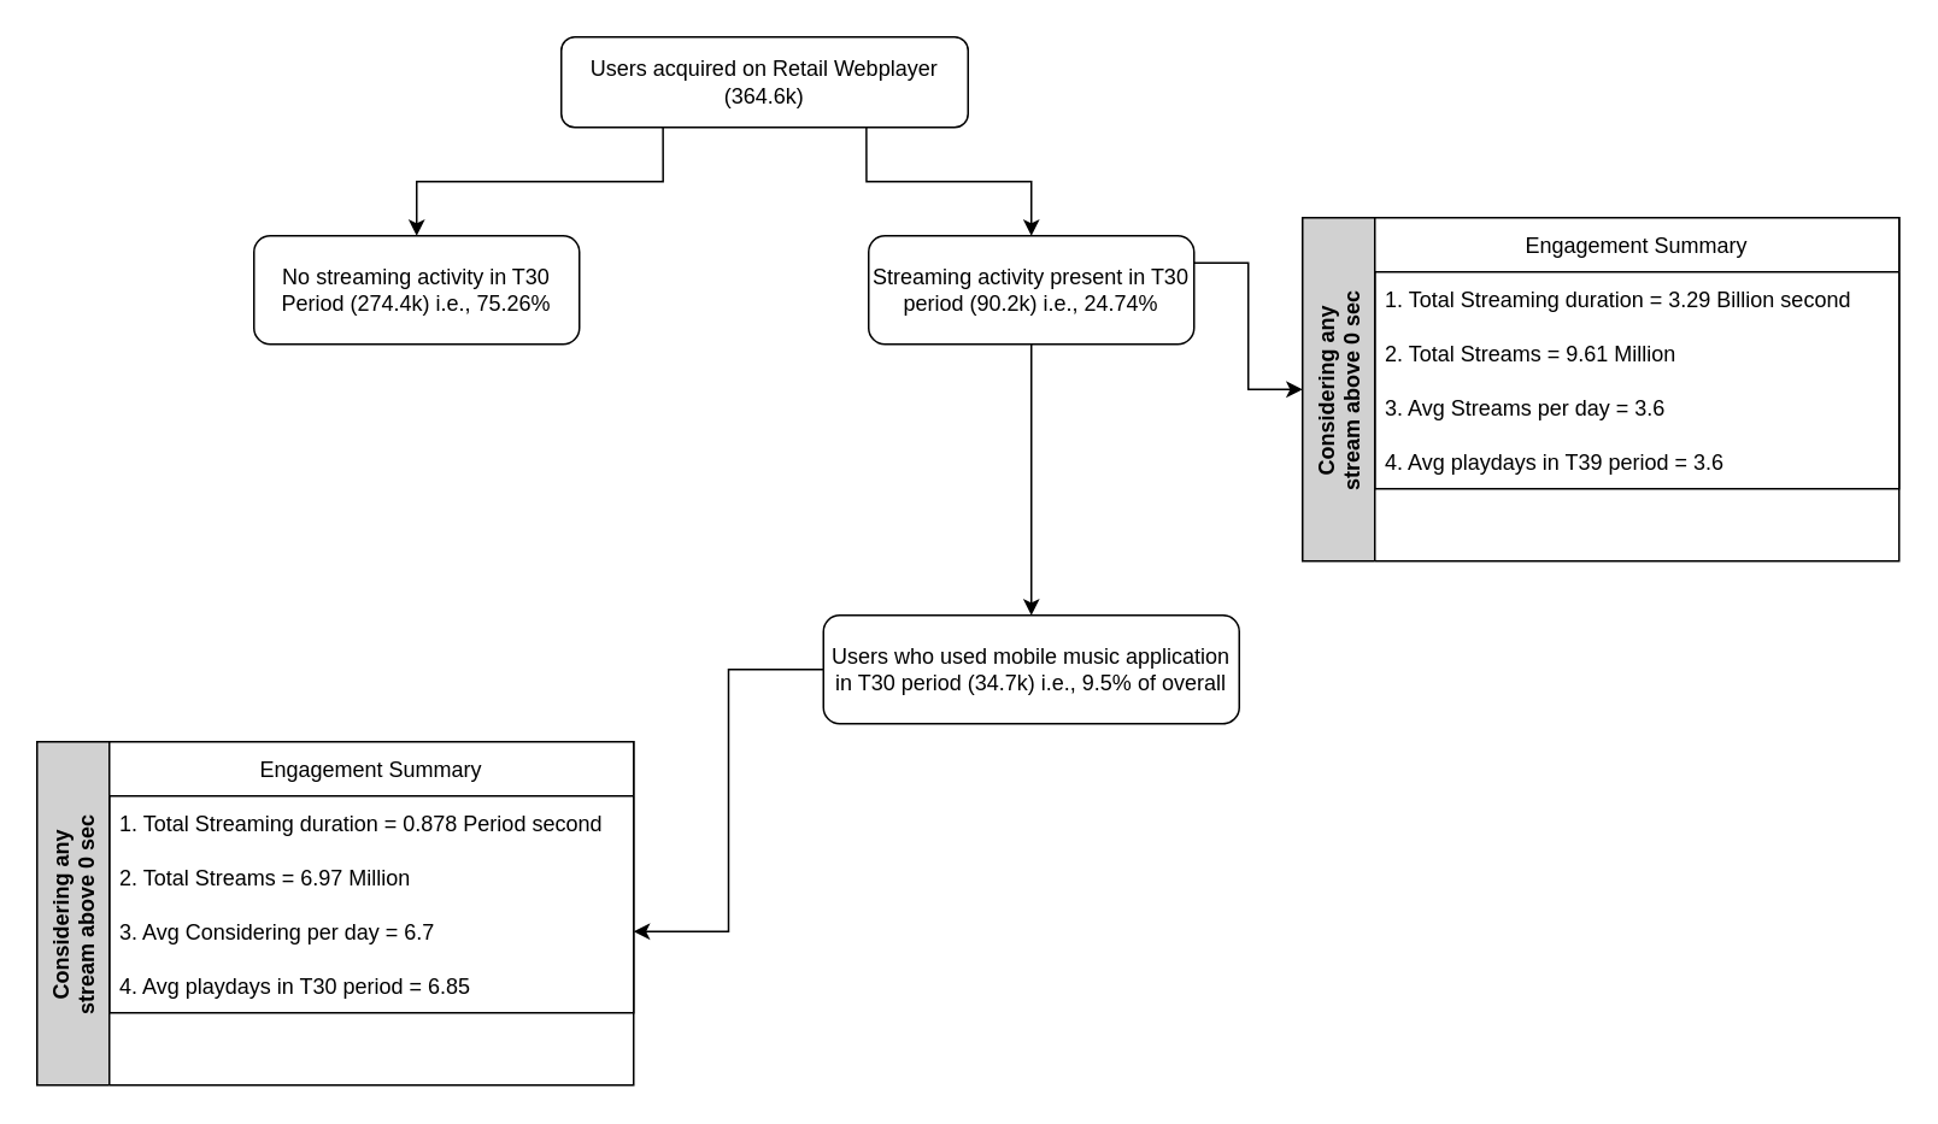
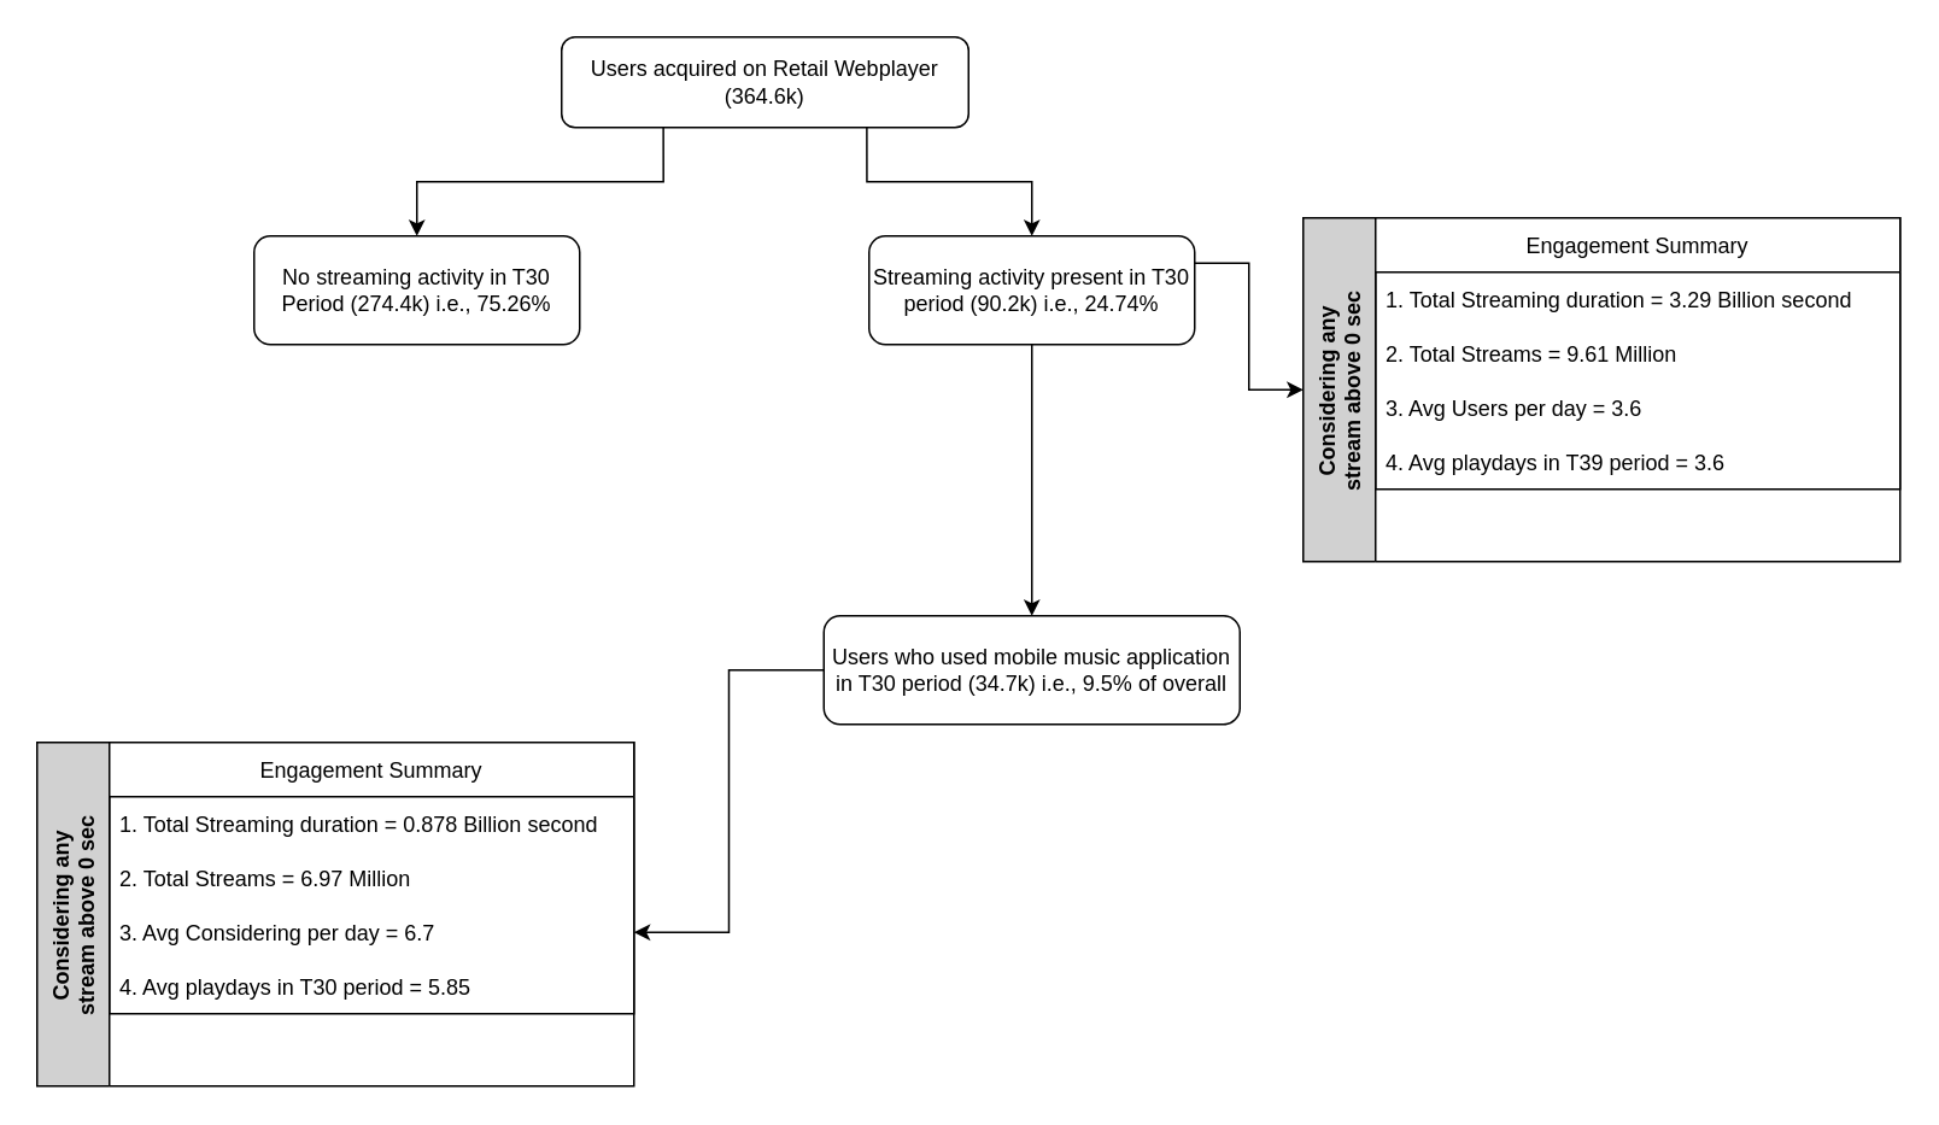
  <mxCell id="0" />
  <mxCell id="1" parent="0" />
  <mxCell id="2" style="edgeStyle=orthogonalEdgeStyle;rounded=0;orthogonalLoop=1;jettySize=auto;html=1;exitX=0.25;exitY=1;exitDx=0;exitDy=0;" edge="1" parent="1" source="4" target="5"><mxGeometry relative="1" as="geometry" /></mxCell>
  <mxCell id="3" style="edgeStyle=orthogonalEdgeStyle;rounded=0;orthogonalLoop=1;jettySize=auto;html=1;exitX=0.75;exitY=1;exitDx=0;exitDy=0;" edge="1" parent="1" source="4" target="8"><mxGeometry relative="1" as="geometry" /></mxCell>
  <mxCell id="4" value="Users acquired on Retail Webplayer (364.6k)" style="rounded=1;whiteSpace=wrap;html=1;" parent="1" vertex="1"><mxGeometry x="310" y="20" width="225" height="50" as="geometry" /></mxCell>
  <mxCell id="5" value="No streaming activity in T30 Period (274.4k) i.e., 75.26%" style="rounded=1;whiteSpace=wrap;html=1;" parent="1" vertex="1"><mxGeometry x="140" y="130" width="180" height="60" as="geometry" /></mxCell>
  <mxCell id="6" style="edgeStyle=orthogonalEdgeStyle;rounded=0;orthogonalLoop=1;jettySize=auto;html=1;exitX=1;exitY=0.25;exitDx=0;exitDy=0;entryX=0;entryY=0.5;entryDx=0;entryDy=0;" edge="1" parent="1" source="8" target="9"><mxGeometry relative="1" as="geometry" /></mxCell>
  <mxCell id="7" style="edgeStyle=orthogonalEdgeStyle;rounded=0;orthogonalLoop=1;jettySize=auto;html=1;exitX=0.5;exitY=1;exitDx=0;exitDy=0;" edge="1" parent="1" source="8" target="16"><mxGeometry relative="1" as="geometry" /></mxCell>
  <mxCell id="8" value="Streaming activity present in T30 period (90.2k) i.e., 24.74%" style="rounded=1;whiteSpace=wrap;html=1;" parent="1" vertex="1"><mxGeometry x="480" y="130" width="180" height="60" as="geometry" /></mxCell>
  <mxCell id="9" value="Considering any &#10;stream above 0 sec" style="swimlane;horizontal=0;startSize=40;fillColor=#D1D1D1;" vertex="1" parent="1"><mxGeometry x="720" y="120" width="330" height="190" as="geometry" /></mxCell>
  <mxCell id="10" value="Engagement Summary" style="swimlane;fontStyle=0;childLayout=stackLayout;horizontal=1;startSize=30;horizontalStack=0;resizeParent=1;resizeParentMax=0;resizeLast=0;collapsible=1;marginBottom=0;" vertex="1" parent="9"><mxGeometry x="40" width="290" height="150" as="geometry" /></mxCell>
  <mxCell id="11" value="1. Total Streaming duration = 3.29 Billion second " style="text;strokeColor=none;fillColor=none;align=left;verticalAlign=middle;spacingLeft=4;spacingRight=4;overflow=hidden;points=[[0,0.5],[1,0.5]];portConstraint=eastwest;rotatable=0;" vertex="1" parent="10"><mxGeometry y="30" width="290" height="30" as="geometry" /></mxCell>
  <mxCell id="12" value="2. Total Streams = 9.61 Million" style="text;strokeColor=none;fillColor=none;align=left;verticalAlign=middle;spacingLeft=4;spacingRight=4;overflow=hidden;points=[[0,0.5],[1,0.5]];portConstraint=eastwest;rotatable=0;" vertex="1" parent="10"><mxGeometry y="60" width="290" height="30" as="geometry" /></mxCell>
- <mxCell id="13" value="3. Avg Streams per day = 3.6" style="text;strokeColor=none;fillColor=none;align=left;verticalAlign=middle;spacingLeft=4;spacingRight=4;overflow=hidden;points=[[0,0.5],[1,0.5]];portConstraint=eastwest;rotatable=0;" vertex="1" parent="10"><mxGeometry y="90" width="290" height="30" as="geometry" /></mxCell>
+ <mxCell id="13" value="3. Avg Users per day = 3.6" style="text;strokeColor=none;fillColor=none;align=left;verticalAlign=middle;spacingLeft=4;spacingRight=4;overflow=hidden;points=[[0,0.5],[1,0.5]];portConstraint=eastwest;rotatable=0;" vertex="1" parent="10"><mxGeometry y="90" width="290" height="30" as="geometry" /></mxCell>
  <mxCell id="14" value="4. Avg playdays in T39 period = 3.6" style="text;strokeColor=none;fillColor=none;align=left;verticalAlign=middle;spacingLeft=4;spacingRight=4;overflow=hidden;points=[[0,0.5],[1,0.5]];portConstraint=eastwest;rotatable=0;" vertex="1" parent="10"><mxGeometry y="120" width="290" height="30" as="geometry" /></mxCell>
  <mxCell id="15" style="edgeStyle=orthogonalEdgeStyle;rounded=0;orthogonalLoop=1;jettySize=auto;html=1;exitX=0;exitY=0.5;exitDx=0;exitDy=0;entryX=1;entryY=0.5;entryDx=0;entryDy=0;" edge="1" parent="1" source="16" target="21"><mxGeometry relative="1" as="geometry" /></mxCell>
  <mxCell id="16" value="Users who used mobile music application in T30 period (34.7k) i.e., 9.5% of overall" style="rounded=1;whiteSpace=wrap;html=1;" vertex="1" parent="1"><mxGeometry x="455" y="340" width="230" height="60" as="geometry" /></mxCell>
  <mxCell id="17" value="Considering any &#10;stream above 0 sec" style="swimlane;horizontal=0;startSize=40;fillColor=#D1D1D1;" vertex="1" parent="1"><mxGeometry x="20" y="410" width="330" height="190" as="geometry" /></mxCell>
  <mxCell id="18" value="Engagement Summary" style="swimlane;fontStyle=0;childLayout=stackLayout;horizontal=1;startSize=30;horizontalStack=0;resizeParent=1;resizeParentMax=0;resizeLast=0;collapsible=1;marginBottom=0;" vertex="1" parent="17"><mxGeometry x="40" width="290" height="150" as="geometry" /></mxCell>
- <mxCell id="19" value="1. Total Streaming duration = 0.878 Period second" style="text;strokeColor=none;fillColor=none;align=left;verticalAlign=middle;spacingLeft=4;spacingRight=4;overflow=hidden;points=[[0,0.5],[1,0.5]];portConstraint=eastwest;rotatable=0;" vertex="1" parent="18"><mxGeometry y="30" width="290" height="30" as="geometry" /></mxCell>
+ <mxCell id="19" value="1. Total Streaming duration = 0.878 Billion second" style="text;strokeColor=none;fillColor=none;align=left;verticalAlign=middle;spacingLeft=4;spacingRight=4;overflow=hidden;points=[[0,0.5],[1,0.5]];portConstraint=eastwest;rotatable=0;" vertex="1" parent="18"><mxGeometry y="30" width="290" height="30" as="geometry" /></mxCell>
  <mxCell id="20" value="2. Total Streams = 6.97 Million" style="text;strokeColor=none;fillColor=none;align=left;verticalAlign=middle;spacingLeft=4;spacingRight=4;overflow=hidden;points=[[0,0.5],[1,0.5]];portConstraint=eastwest;rotatable=0;" vertex="1" parent="18"><mxGeometry y="60" width="290" height="30" as="geometry" /></mxCell>
  <mxCell id="21" value="3. Avg Considering per day = 6.7" style="text;strokeColor=none;fillColor=none;align=left;verticalAlign=middle;spacingLeft=4;spacingRight=4;overflow=hidden;points=[[0,0.5],[1,0.5]];portConstraint=eastwest;rotatable=0;" vertex="1" parent="18"><mxGeometry y="90" width="290" height="30" as="geometry" /></mxCell>
- <mxCell id="22" value="4. Avg playdays in T30 period = 6.85" style="text;strokeColor=none;fillColor=none;align=left;verticalAlign=middle;spacingLeft=4;spacingRight=4;overflow=hidden;points=[[0,0.5],[1,0.5]];portConstraint=eastwest;rotatable=0;" vertex="1" parent="18"><mxGeometry y="120" width="290" height="30" as="geometry" /></mxCell>
+ <mxCell id="22" value="4. Avg playdays in T30 period = 5.85" style="text;strokeColor=none;fillColor=none;align=left;verticalAlign=middle;spacingLeft=4;spacingRight=4;overflow=hidden;points=[[0,0.5],[1,0.5]];portConstraint=eastwest;rotatable=0;" vertex="1" parent="18"><mxGeometry y="120" width="290" height="30" as="geometry" /></mxCell>
